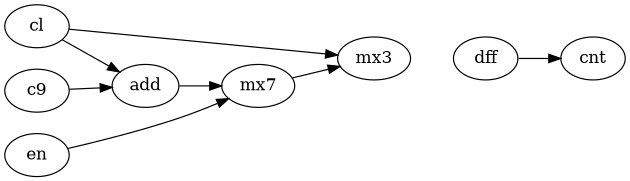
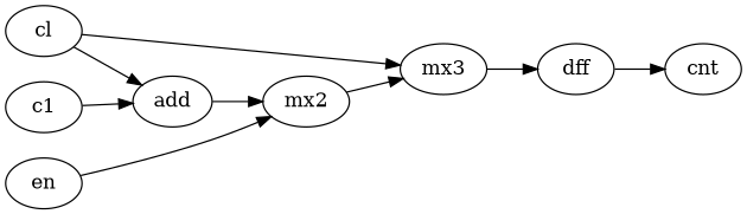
  digraph {
    rankdir=LR
    cl
    en
    n3 [label=mx3]
    add
-   mx2 [label=mx7]
+   mx2
    dff
    cnt
-   c1 [label=c9]
+   c1
    subgraph sub_1 {
      rank=same
      cl
      en
    }
    cl -> n3
    cl -> add
    en -> mx2
+   n3 -> dff
    add -> mx2
    mx2 -> n3
    dff -> cnt
    c1 -> add
  }
